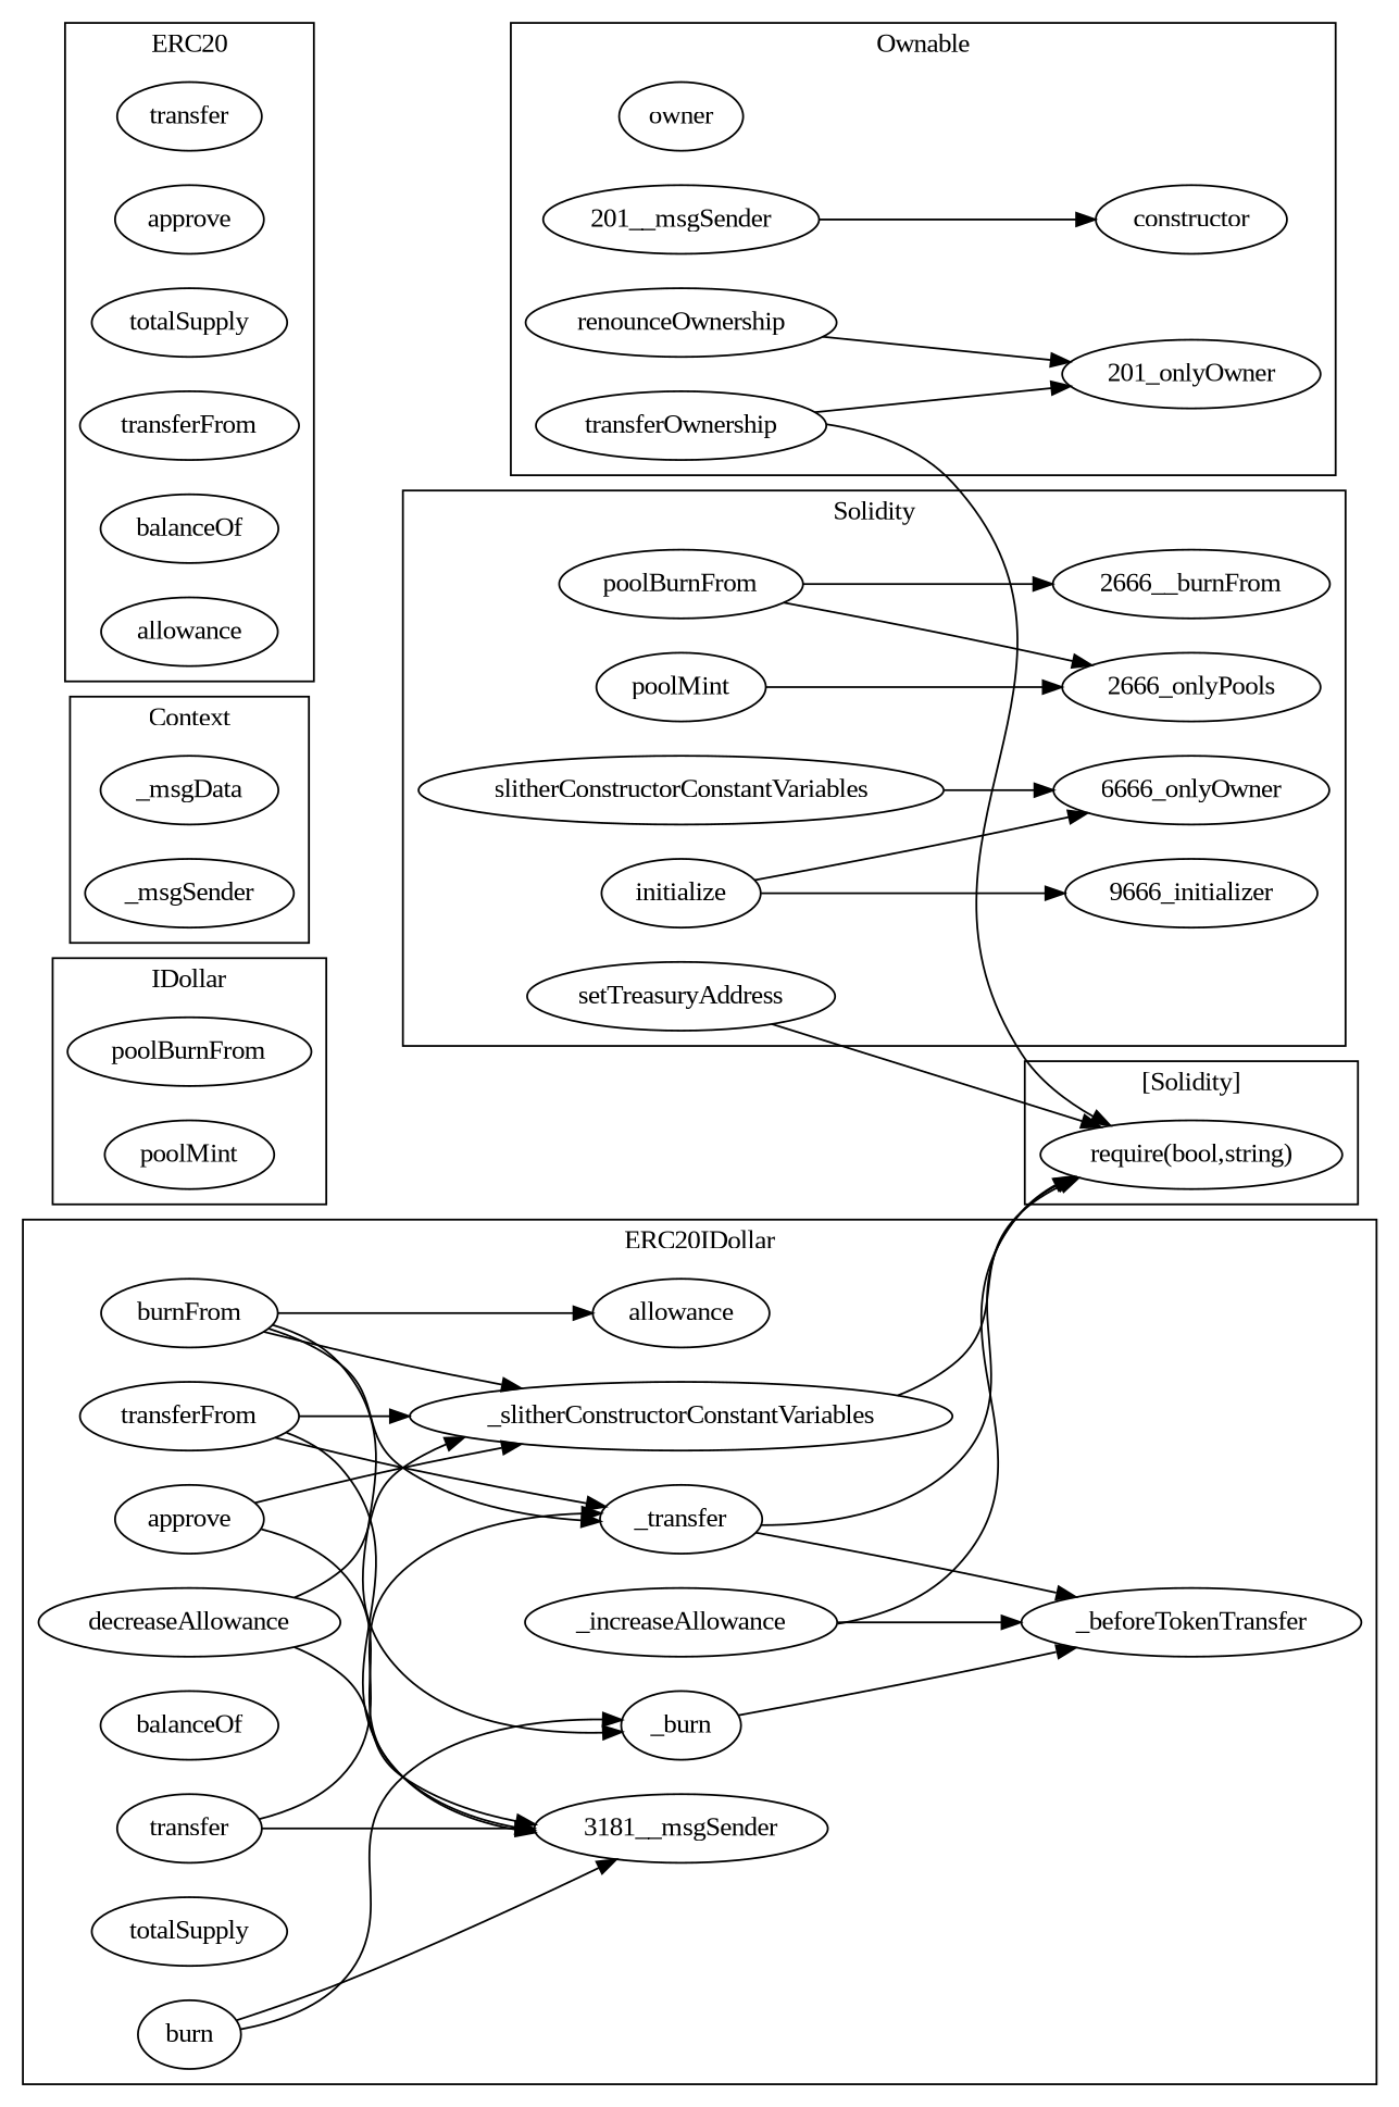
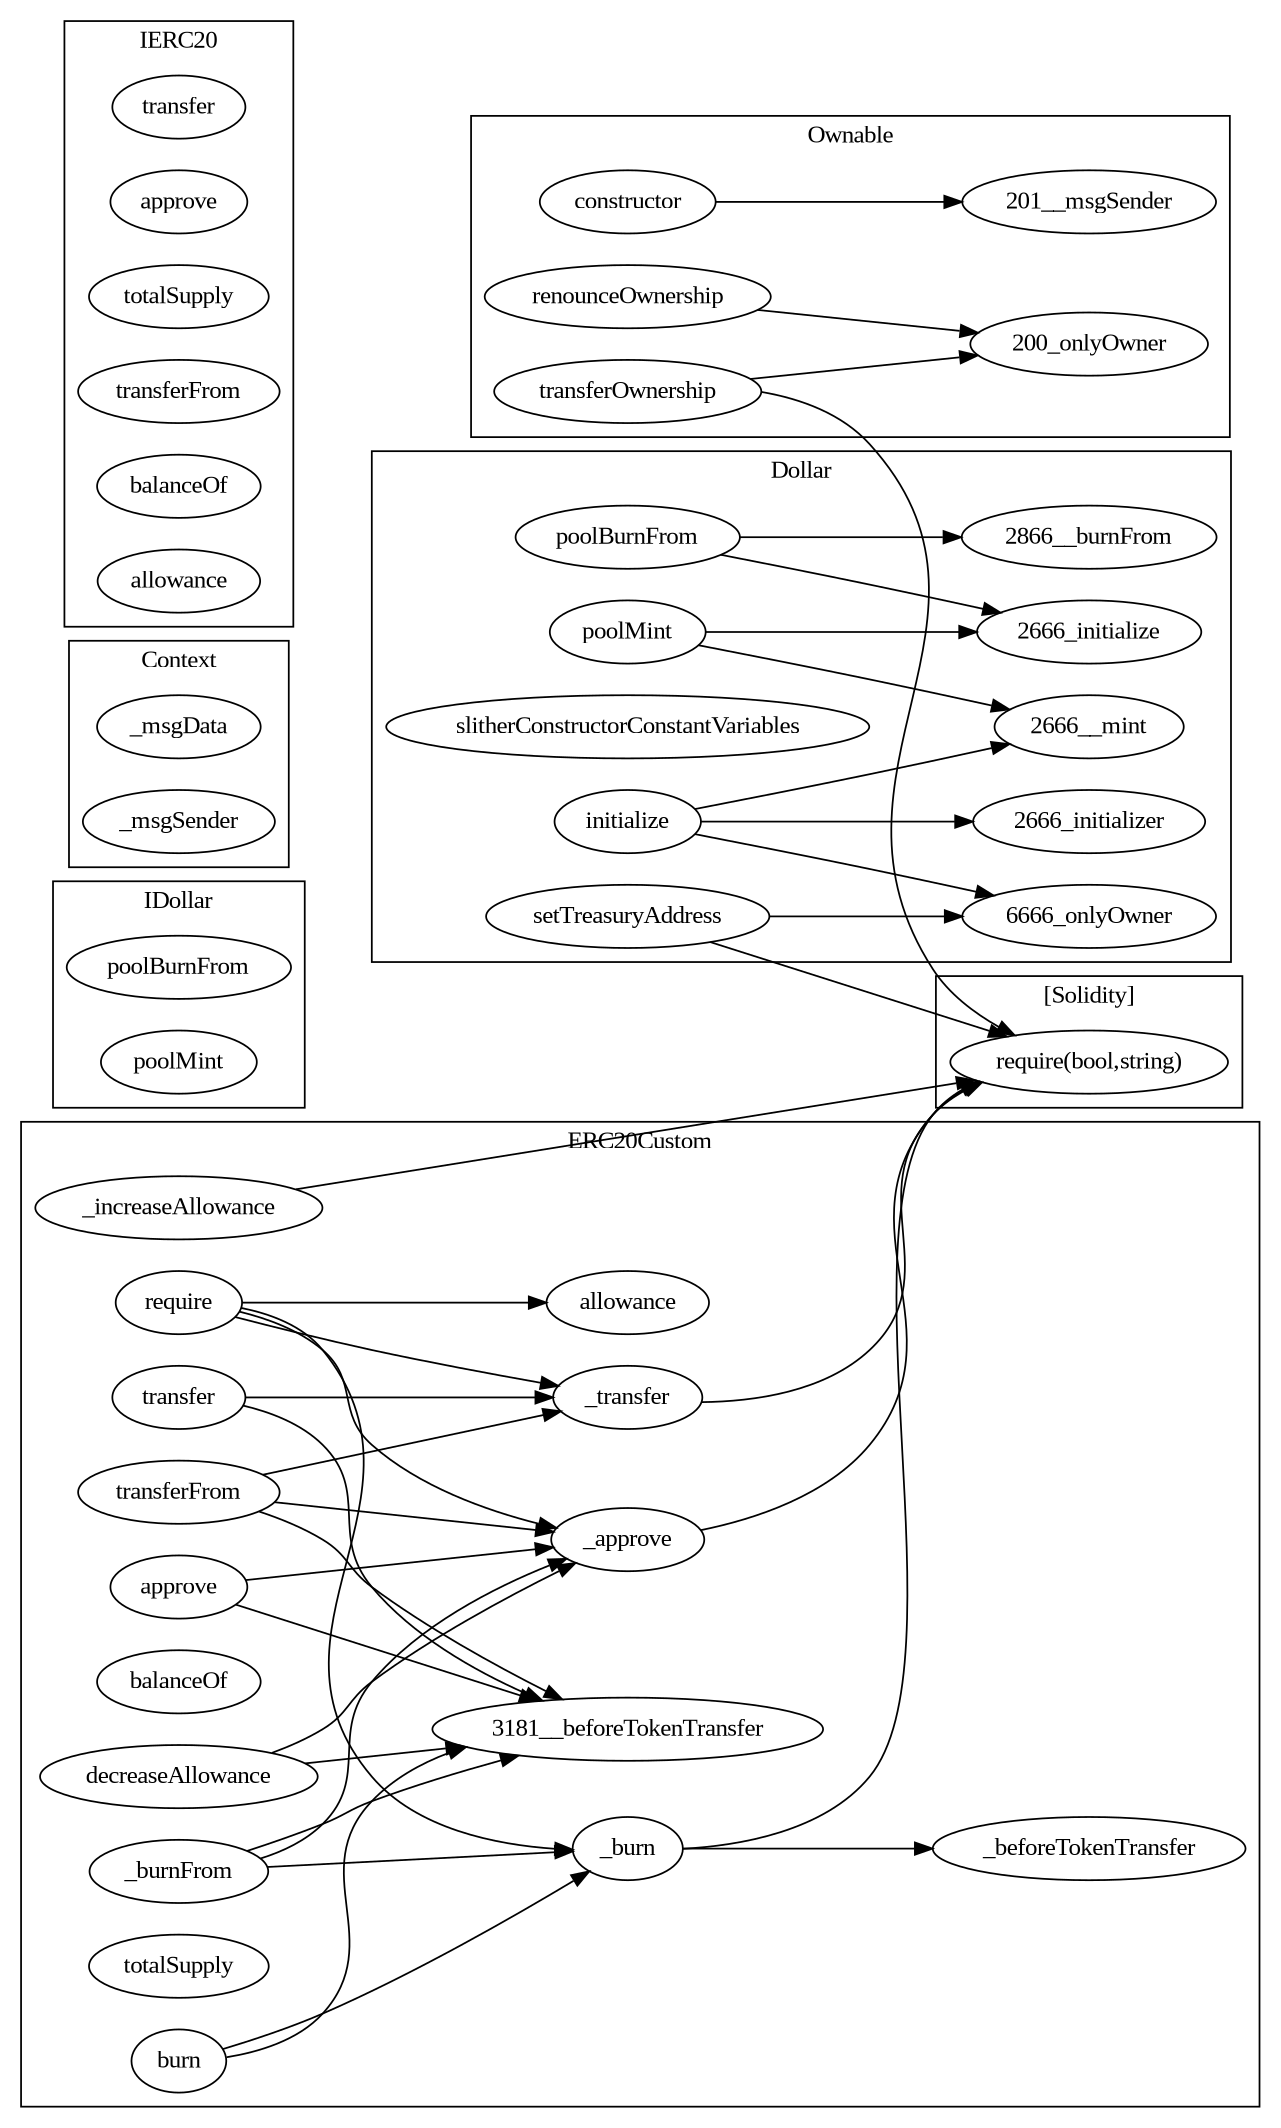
  strict digraph {
    fontname="Liberation Serif"
    rankdir=LR
    node [fontname="Liberation Serif"]
    edge [fontname="Liberation Serif"]
-   n1 [label=owner]
    n2 [label=constructor]
    "201__msgSender"
    n4 [label=renounceOwnership]
-   "201_onlyOwner"
+   "201_onlyOwner" [label="200_onlyOwner"]
    n6 [label=transferOwnership]
    n7 [label=poolBurnFrom]
-   "2666__burnFrom"
-   "2666_onlyPools"
+   "2666__burnFrom" [label="2866__burnFrom"]
+   "2666_onlyPools" [label="2666_initialize"]
    n10 [label=setTreasuryAddress]
    n11 [label="6666_onlyOwner"]
    n12 [label=slitherConstructorConstantVariables]
    n13 [label=initialize]
-   "2666_initializer" [label="9666_initializer"]
+   "2666__mint"
+   "2666_initializer"
    n16 [label=poolMint]
    n17 [label=_transfer]
    n18 [label=_beforeTokenTransfer]
    n19 [label=allowance]
-   n20 [label=_slitherConstructorConstantVariables]
-   "3181__msgSender"
+   n20 [label=_approve]
+   "3181__msgSender" [label="3181__beforeTokenTransfer"]
    n22 [label=_increaseAllowance]
    n23 [label=decreaseAllowance]
    n24 [label=_burn]
-   n25 [label=burnFrom]
+   n25 [label=require]
    n26 [label=transfer]
    n27 [label=transferFrom]
    n28 [label=balanceOf]
    n29 [label=burn]
+   n30 [label=_burnFrom]
    n31 [label=totalSupply]
    n32 [label=approve]
    n33 [label=poolBurnFrom]
    n34 [label=poolMint]
    n35 [label=_msgData]
    n36 [label=_msgSender]
    n37 [label=transfer]
    n38 [label=approve]
    n39 [label=totalSupply]
    n40 [label=transferFrom]
    n41 [label=balanceOf]
    n42 [label=allowance]
    "require(bool,string)"
    subgraph cluster_1 {
      label=Ownable
-     n1
      n2
      "201__msgSender"
      n4
      "201_onlyOwner"
      n6
    }
    subgraph cluster_2 {
-     label=Solidity
+     label=Dollar
      n7
      "2666__burnFrom"
      "2666_onlyPools"
      n10
      n11
      n12
      n13
+     "2666__mint"
      "2666_initializer"
      n16
    }
    subgraph cluster_3 {
-     label=ERC20IDollar
+     label=ERC20Custom
      n17
      n18
      n19
      n20
      "3181__msgSender"
      n22
      n23
      n24
      n25
      n26
      n27
      n28
      n29
+     n30
      n31
      n32
    }
    subgraph cluster_4 {
      label=IDollar
      n33
      n34
    }
    subgraph cluster_5 {
      label=Context
      n35
      n36
    }
    subgraph cluster_6 {
-     label=ERC20
+     label=IERC20
      n37
      n38
      n39
      n40
      n41
      n42
    }
    subgraph cluster_7 {
      label="[Solidity]"
      "require(bool,string)"
    }
-   "201__msgSender" -> n2
+   n2 -> "201__msgSender"
    n4 -> "201_onlyOwner"
    n6 -> "201_onlyOwner"
    n6 -> "require(bool,string)"
    n7 -> "2666__burnFrom"
    n7 -> "2666_onlyPools"
-   n12 -> n11
+   n10 -> n11
    n10 -> "require(bool,string)"
    n13 -> n11
+   n13 -> "2666__mint"
    n13 -> "2666_initializer"
    n16 -> "2666_onlyPools"
-   n17 -> n18
+   n16 -> "2666__mint"
    n17 -> "require(bool,string)"
    n20 -> "require(bool,string)"
-   n22 -> n18
    n22 -> "require(bool,string)"
    n23 -> n20
    n23 -> "3181__msgSender"
    n24 -> n18
+   n24 -> "require(bool,string)"
    n25 -> n17
    n25 -> n19
    n25 -> n20
    n25 -> n24
    n26 -> n17
    n26 -> "3181__msgSender"
    n27 -> n17
    n27 -> n20
    n27 -> "3181__msgSender"
    n29 -> "3181__msgSender"
    n29 -> n24
+   n30 -> n20
+   n30 -> "3181__msgSender"
+   n30 -> n24
    n32 -> n20
    n32 -> "3181__msgSender"
  }
